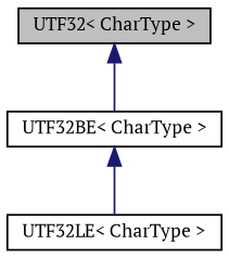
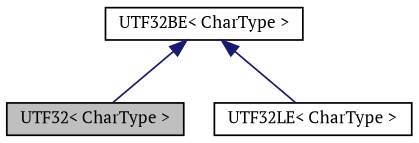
  digraph {
    fontname="PT Serif"
    node [color=black fillcolor=white fontname="PT Serif" fontsize=10 shape=record style=filled]
    edge [color=midnightblue dir=back fontname="PT Serif" fontsize=10 labelfontname=Helvetica labelfontsize=10 style=solid]
    n1 [fillcolor=grey75 fontcolor=black height=0.2 label="UTF32\< CharType \>" width=0.4]
    n2 [height=0.2 label="UTF32BE\< CharType \>" width=0.4]
    n3 [height=0.2 label="UTF32LE\< CharType \>" width=0.4]
-   n1 -> n2
+   n2 -> n1
    n2 -> n3
  }
